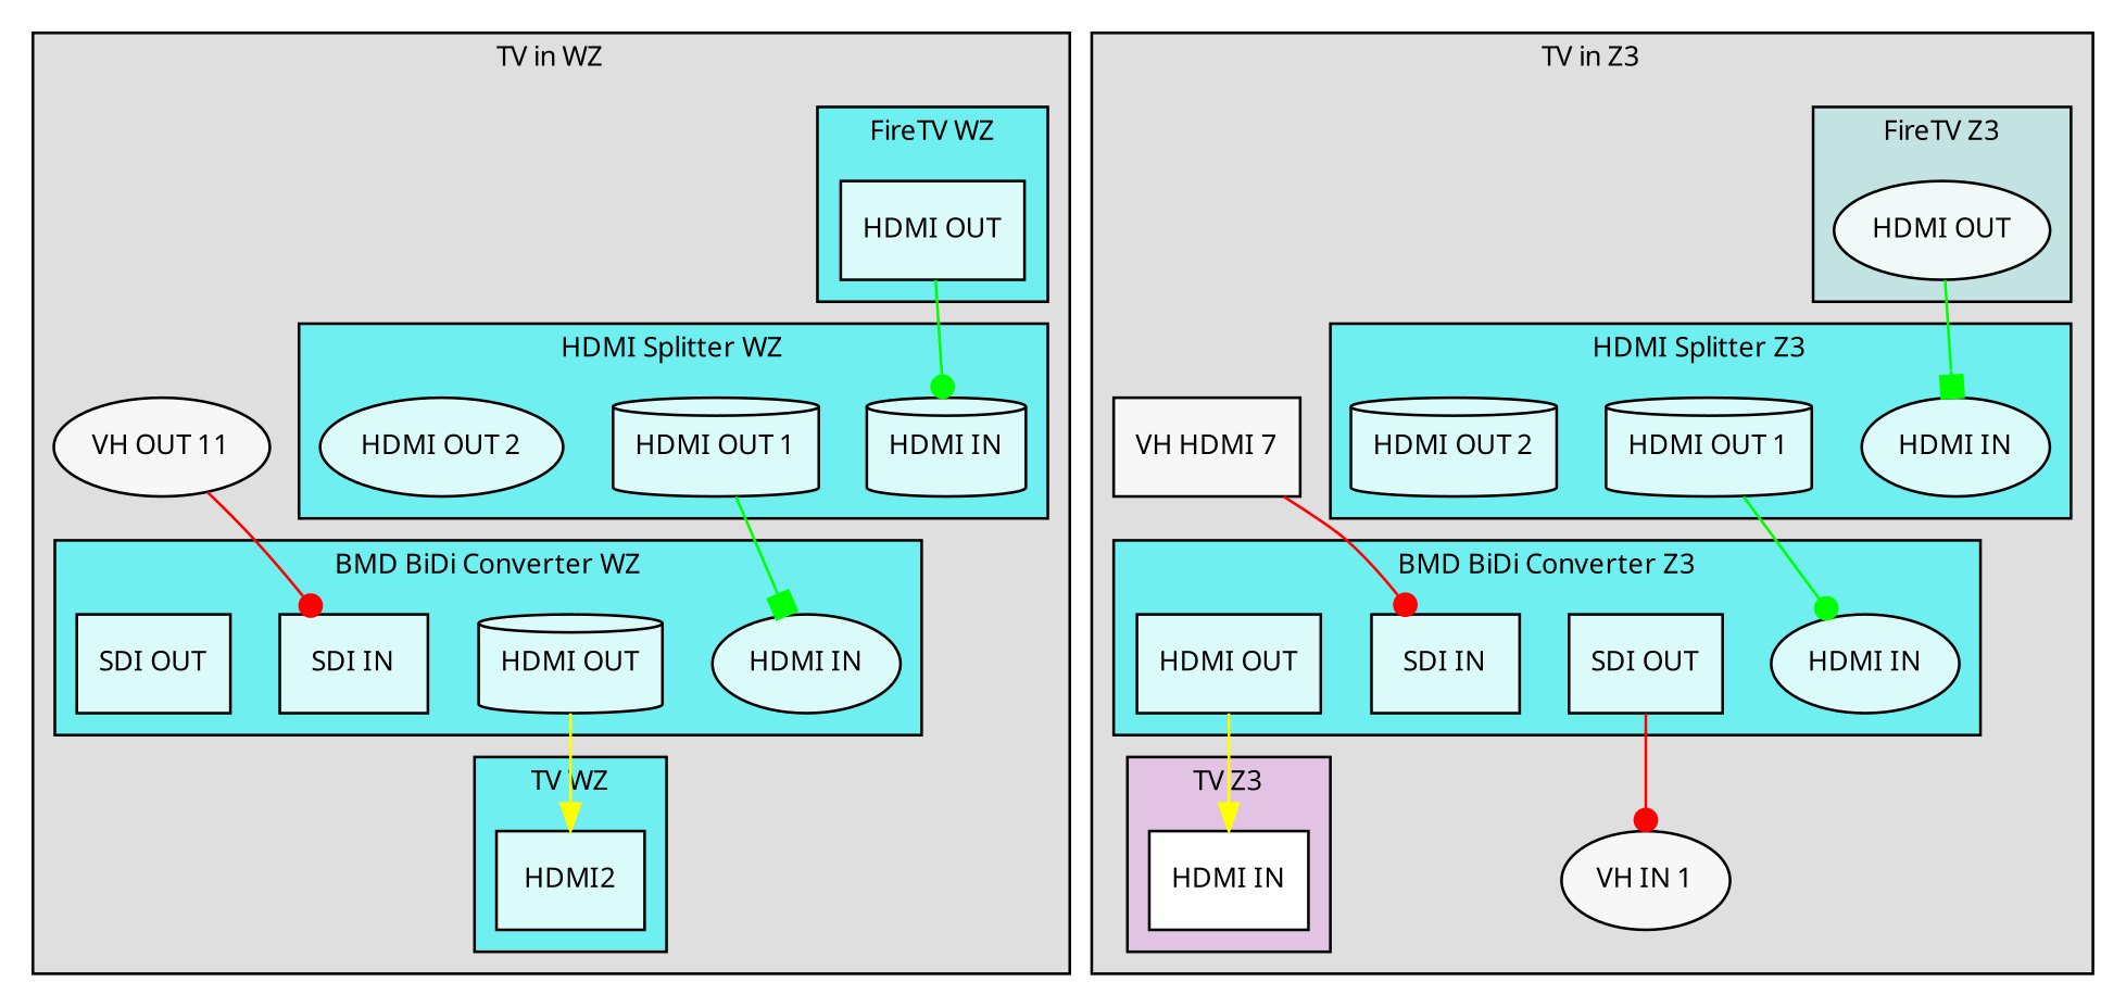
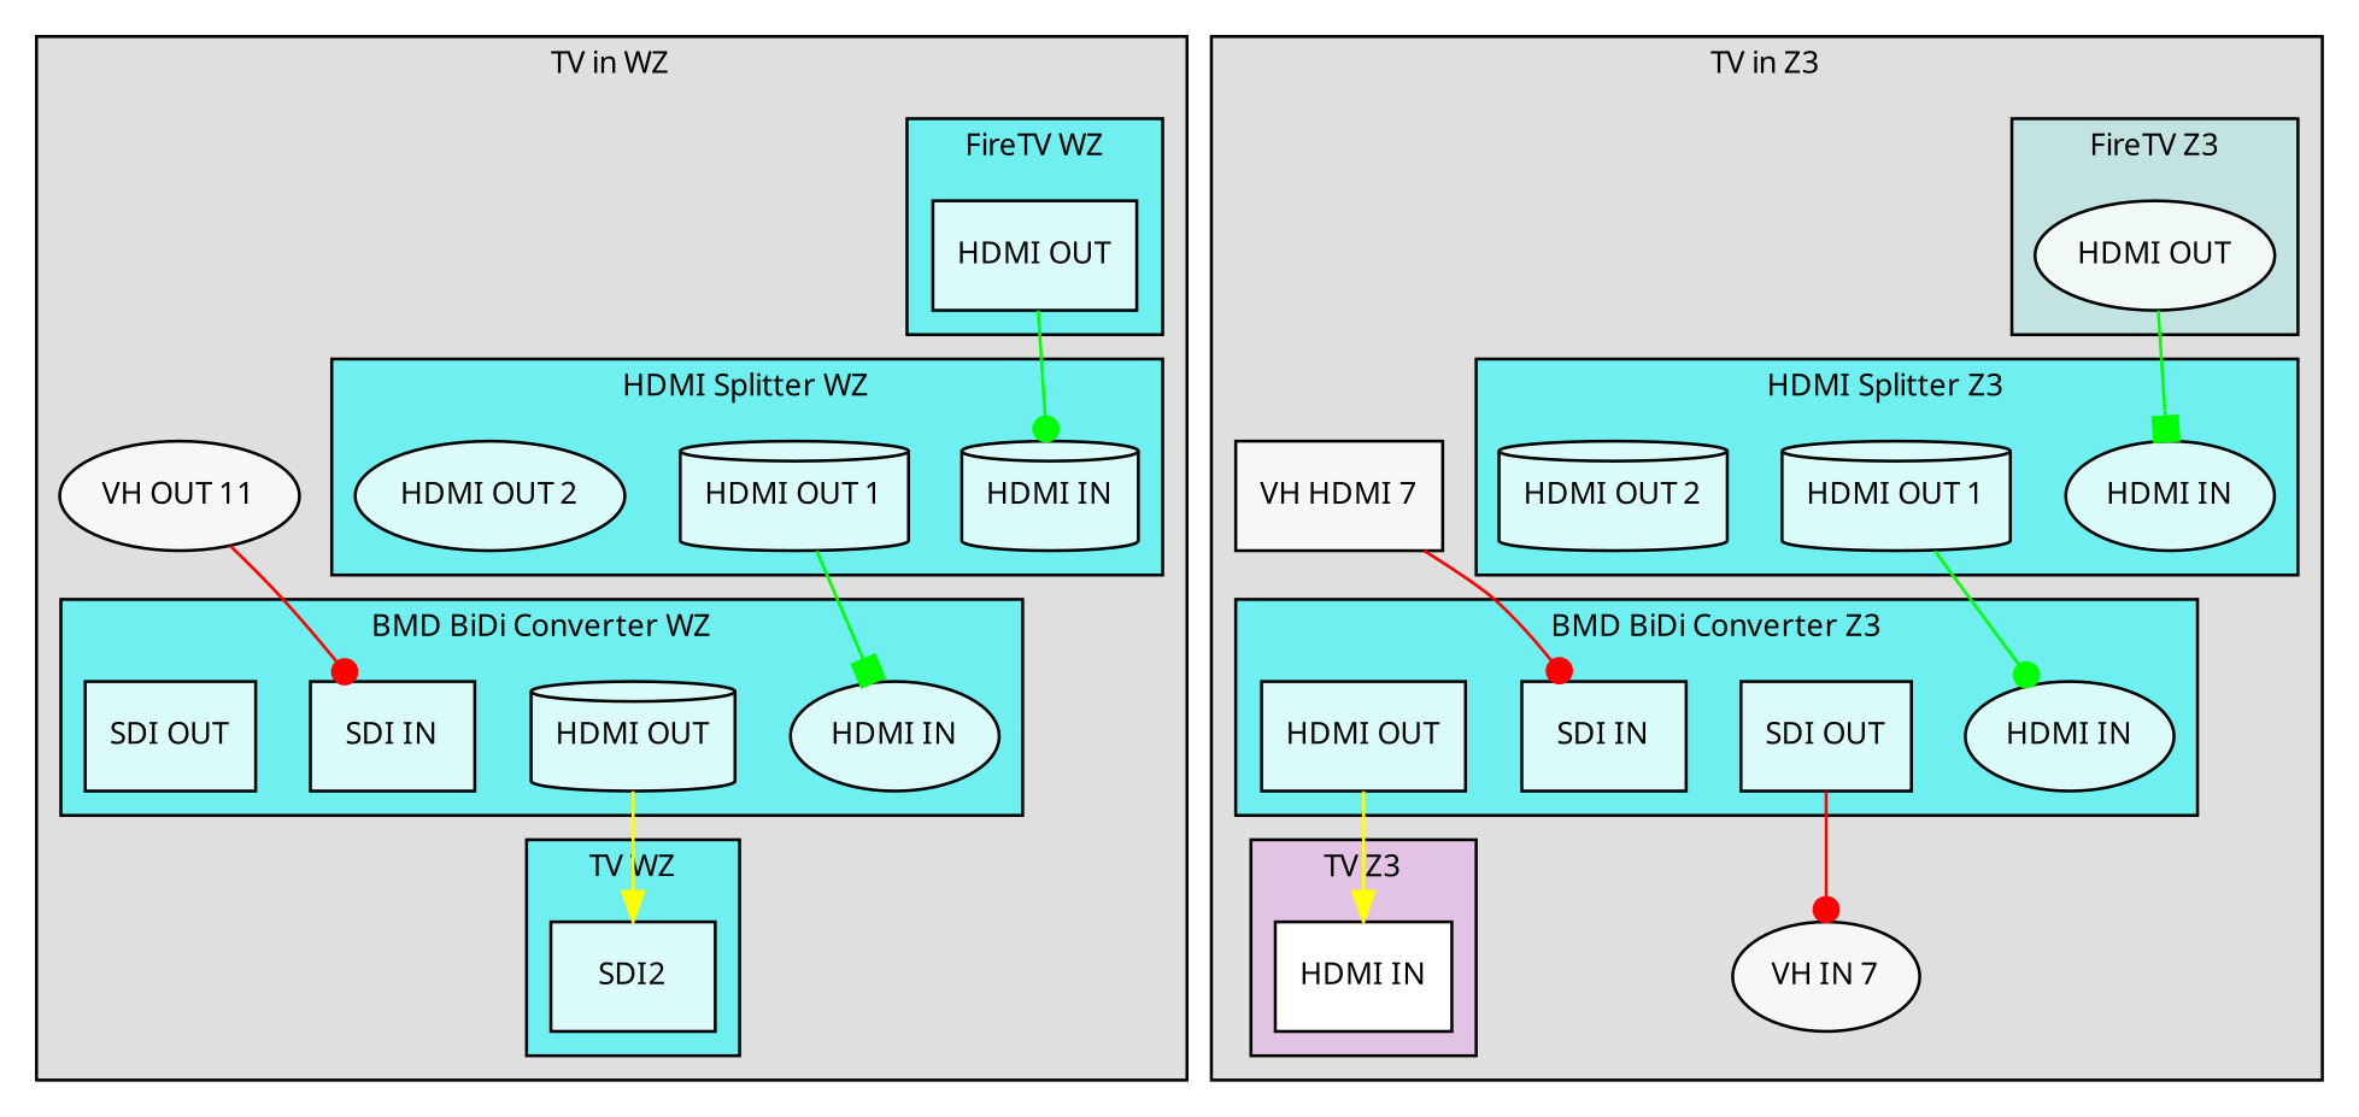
  digraph {
    compound=true
    fillcolor="#00000020"
    fontname=Verdana
    fontsize=10
    rankdir=TB
    style=filled
    node [fillcolor="#ffffffc0" fontname=Verdana fontsize=10 shape=box style=filled]
    edge [arrowhead=dot color=green]
    n1 [label="HDMI OUT"]
    n2 [label="HDMI IN" shape=cylinder]
    n3 [label="HDMI OUT 1" shape=cylinder]
    n4 [label="HDMI OUT 2" shape=ellipse]
-   n5 [label=HDMI2]
+   n5 [label=SDI2]
    n6 [label="HDMI IN" shape=ellipse]
    n7 [label="HDMI OUT" shape=cylinder]
    n8 [label="SDI IN"]
    n9 [label="SDI OUT"]
    n10 [label="VH OUT 11" shape=ellipse]
    n11 [label="HDMI OUT" shape=ellipse]
    n12 [fillcolor=white label="HDMI IN"]
    n13 [label="HDMI IN" shape=ellipse]
    n14 [label="HDMI OUT 1" shape=cylinder]
    n15 [label="HDMI OUT 2" shape=cylinder]
    n16 [label="HDMI IN" shape=ellipse]
    n17 [label="HDMI OUT"]
    n18 [label="SDI IN"]
    n19 [label="SDI OUT"]
-   n20 [label="VH IN 1" shape=ellipse]
+   n20 [label="VH IN 7" shape=ellipse]
    n21 [label="VH HDMI 7"]
    subgraph cluster_1 {
      label="TV in WZ"
      n10
      subgraph cluster_2 {
        fillcolor="#00ffff80"
        label="FireTV WZ"
        n1
      }
      subgraph cluster_3 {
        fillcolor="#00ffff80"
        label="HDMI Splitter WZ"
        n2
        n3
        n4
      }
      subgraph cluster_4 {
        fillcolor="#00ffff80"
        label="TV WZ"
        n5
      }
      subgraph cluster_5 {
        fillcolor="#00ffff80"
        label="BMD BiDi Converter WZ"
        n6
        n7
        n8
        n9
      }
    }
    subgraph cluster_6 {
      label="TV in Z3"
      n20
      n21
      subgraph cluster_7 {
        fillcolor="#00ffff20"
        label="FireTV Z3"
        n11
      }
      subgraph cluster_8 {
        fillcolor="#ff00ff20"
        label="TV Z3"
        n12
      }
      subgraph cluster_9 {
        fillcolor="#00ffff80"
        label="HDMI Splitter Z3"
        n13
        n14
        n15
      }
      subgraph cluster_10 {
        fillcolor="#00ffff80"
        label="BMD BiDi Converter Z3"
        n16
        n17
        n18
        n19
      }
    }
    n1 -> n2
    n3 -> n6 [arrowhead=box]
    n7 -> n5 [color=yellow arrowhead=""]
    n10 -> n8 [color=red]
    n11 -> n13 [arrowhead=box]
    n14 -> n16
    n17 -> n12 [color=yellow arrowhead=""]
    n19 -> n20 [color=red]
    n21 -> n18 [color=red]
  }
